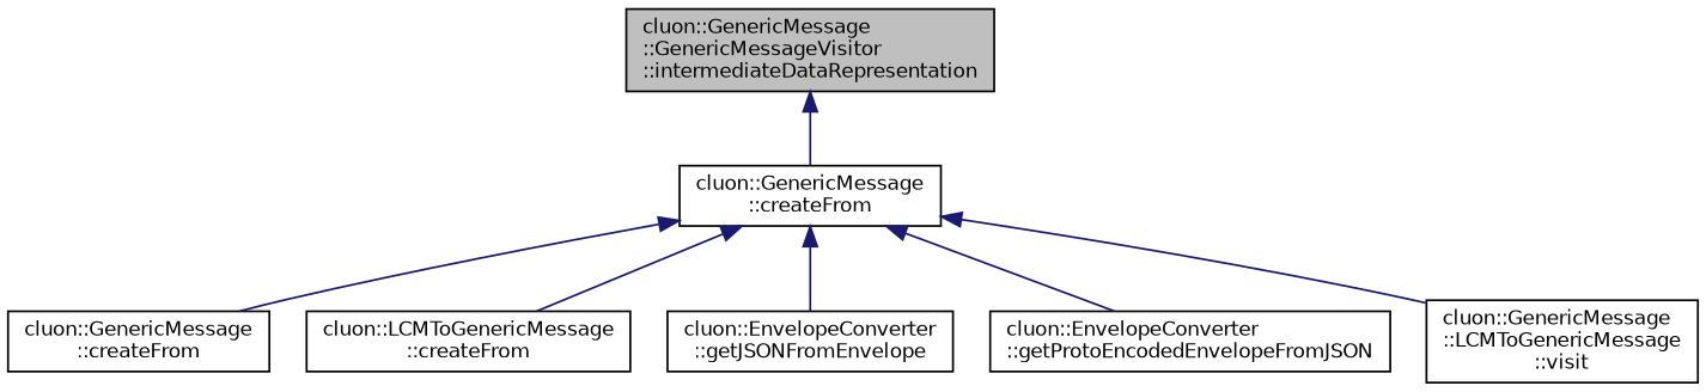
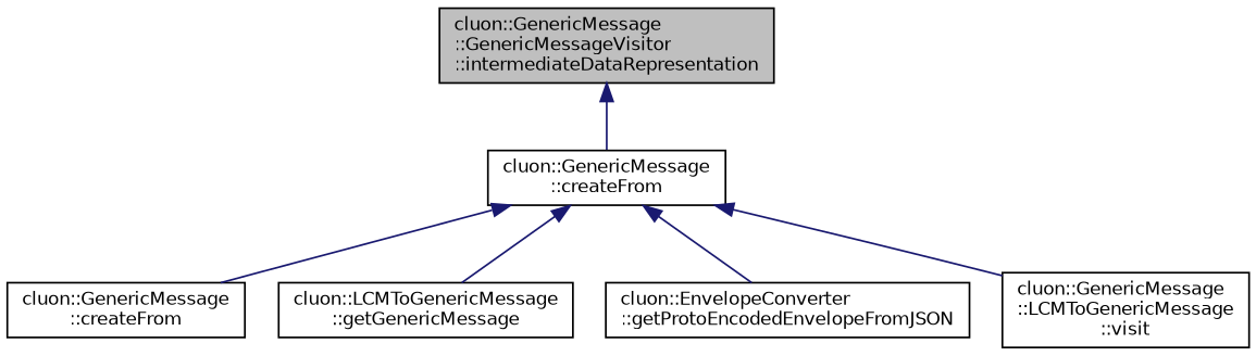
  digraph {
    rankdir=TB
    node [color=black fillcolor=white fontname=Helvetica fontsize=10 shape=record style=filled]
    edge [color=midnightblue dir=back fontname=Helvetica fontsize=10 labelfontname=Helvetica labelfontsize=10 style=solid]
    n1 [fillcolor=grey75 fontcolor=black height=0.2 label="cluon::GenericMessage\l::GenericMessageVisitor\l::intermediateDataRepresentation" width=0.4]
    n2 [height=0.2 label="cluon::GenericMessage\l::createFrom" width=0.4]
    n3 [height=0.2 label="cluon::GenericMessage\l::createFrom" width=0.4]
-   n4 [height=0.2 label="cluon::LCMToGenericMessage\l::createFrom" width=0.4]
-   n5 [height=0.2 label="cluon::EnvelopeConverter\l::getJSONFromEnvelope" width=0.4]
+   n4 [height=0.2 label="cluon::LCMToGenericMessage\l::getGenericMessage" width=0.4]
    n6 [height=0.2 label="cluon::EnvelopeConverter\l::getProtoEncodedEnvelopeFromJSON" width=0.4]
    n7 [height=0.2 label="cluon::GenericMessage\l::LCMToGenericMessage\l::visit" width=0.4]
    n1 -> n2
    n2 -> n3
    n2 -> n4
-   n2 -> n5
    n2 -> n6
    n2 -> n7
  }
